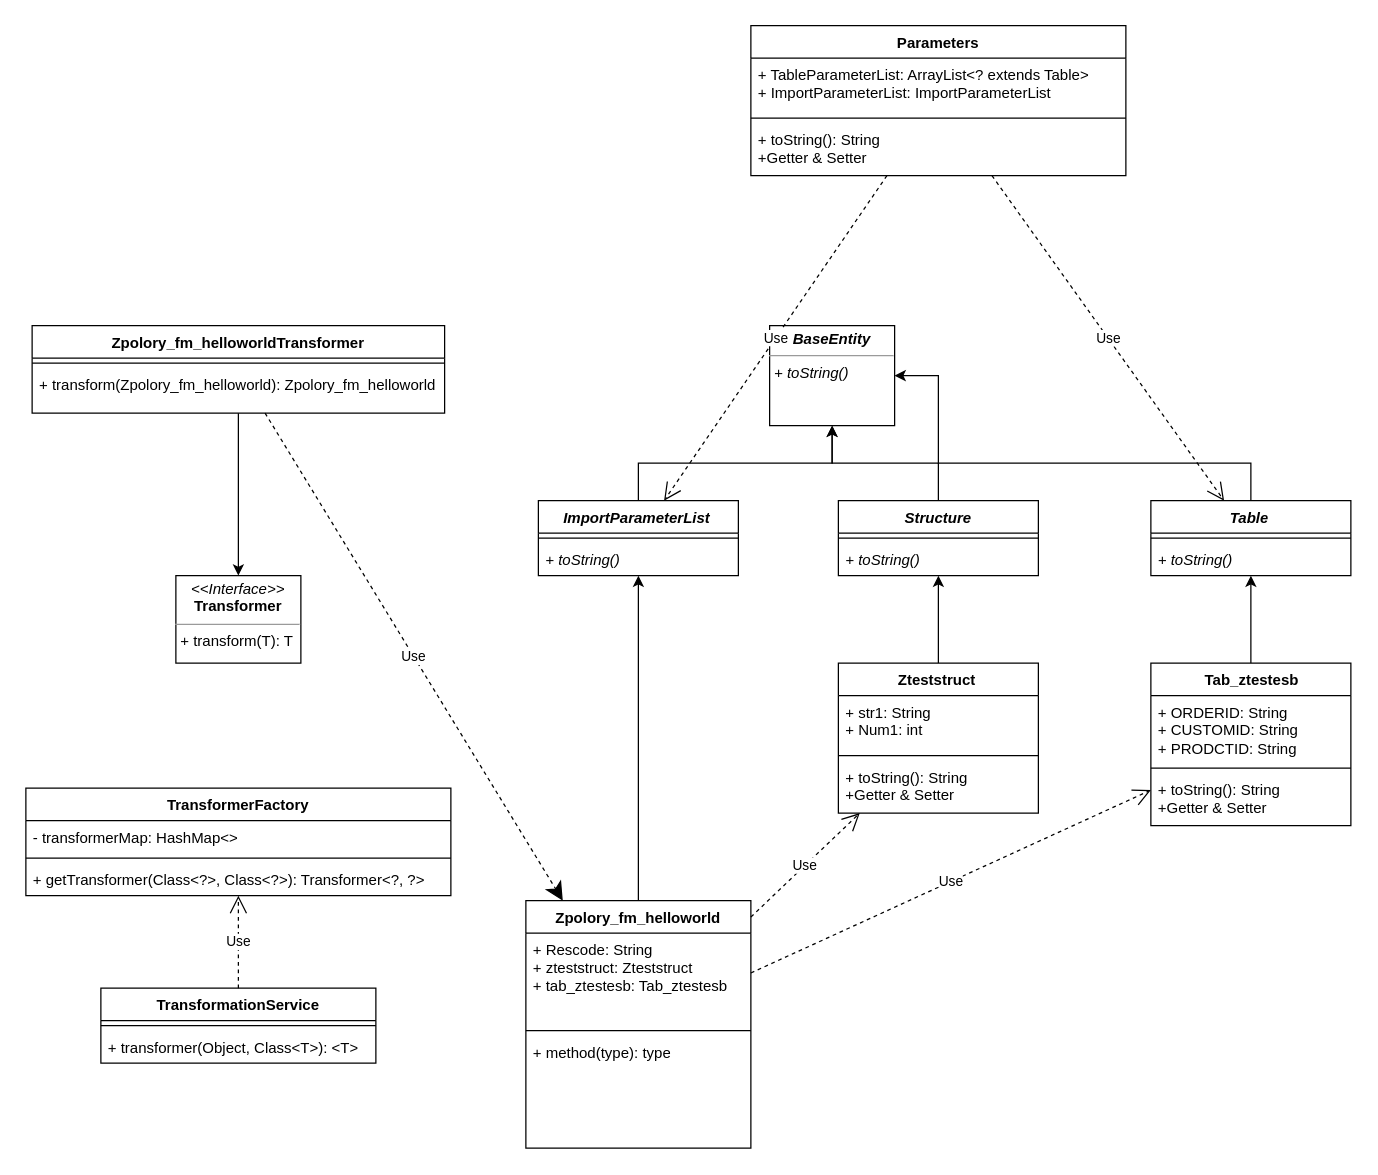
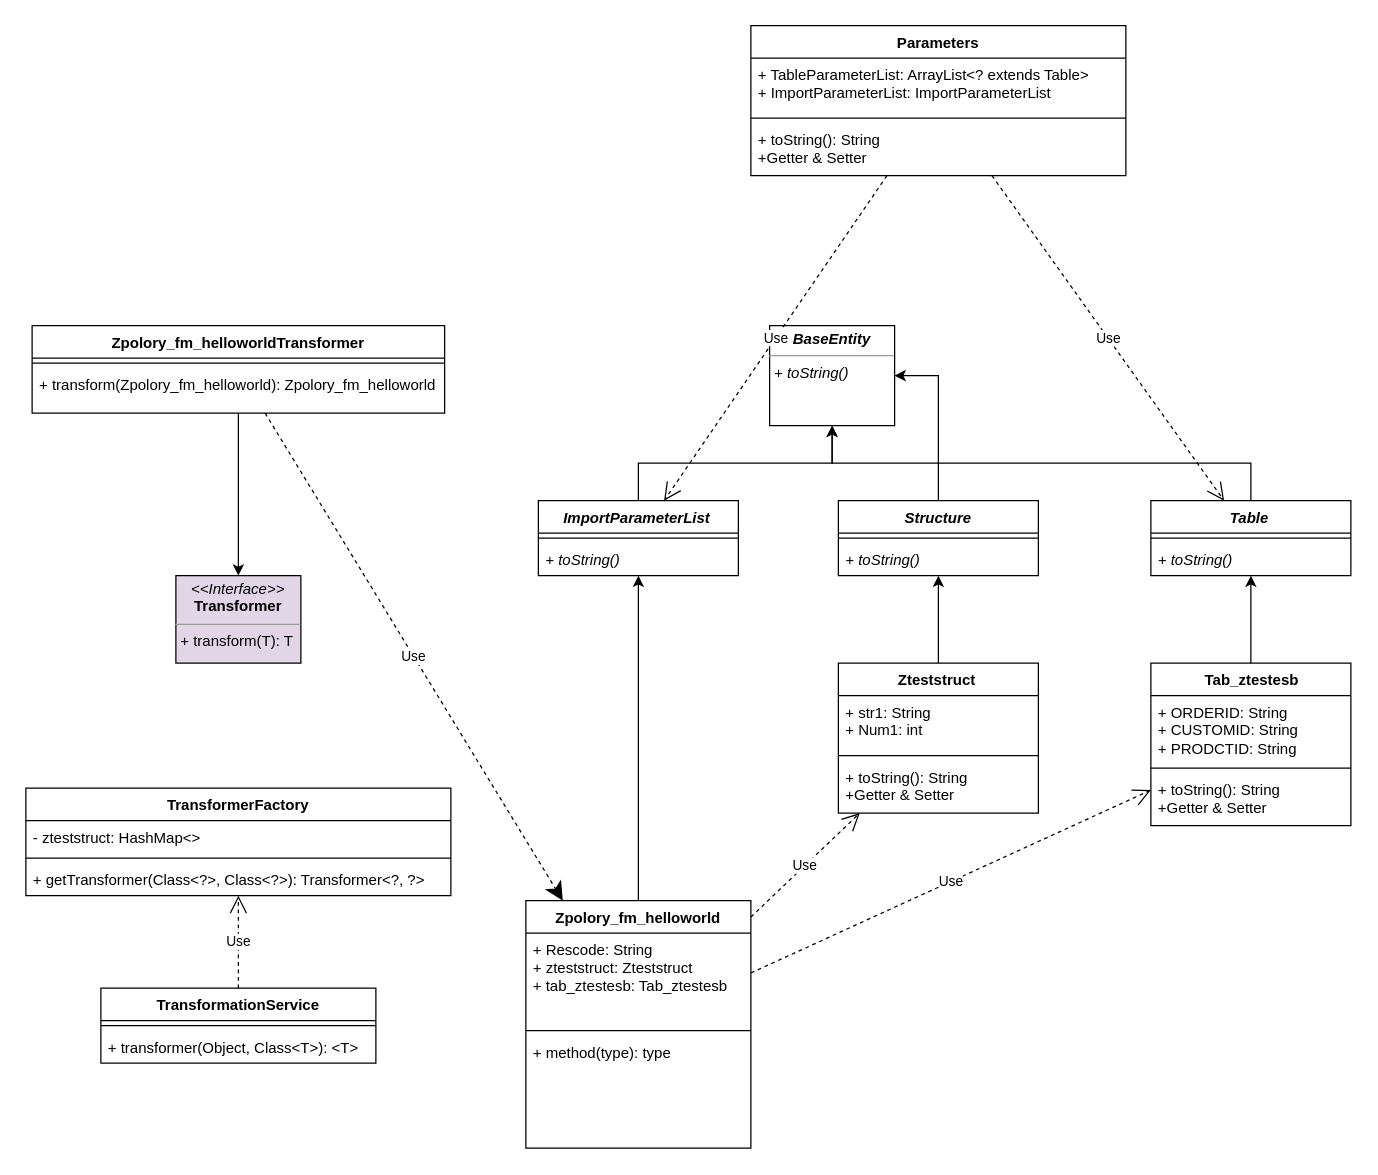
  <mxCell id="0" />
  <mxCell id="1" parent="0" />
  <mxCell id="2" value="&lt;p style=&quot;margin:0px;margin-top:4px;text-align:center;&quot;&gt;&lt;b style=&quot;background-color: initial;&quot;&gt;&lt;i&gt;BaseEntity&lt;/i&gt;&lt;/b&gt;&lt;/p&gt;&lt;hr size=&quot;1&quot;&gt;&lt;p style=&quot;margin:0px;margin-left:4px;&quot;&gt;&lt;/p&gt;&lt;p style=&quot;margin:0px;margin-left:4px;&quot;&gt;&lt;i style=&quot;background-color: initial;&quot;&gt;+ toString()&lt;/i&gt;&lt;/p&gt;" style="verticalAlign=top;align=left;overflow=fill;fontSize=12;fontFamily=Helvetica;html=1;whiteSpace=wrap;" vertex="1" parent="1"><mxGeometry x="615" y="260" width="100" height="80" as="geometry" /></mxCell>
  <mxCell id="3" style="edgeStyle=orthogonalEdgeStyle;rounded=0;orthogonalLoop=1;jettySize=auto;html=1;exitX=0.5;exitY=0;exitDx=0;exitDy=0;" edge="1" parent="1" source="4" target="2"><mxGeometry relative="1" as="geometry" /></mxCell>
  <mxCell id="4" value="&lt;i&gt;ImportParameterList&lt;/i&gt;&lt;span style=&quot;background-color:#ffffff;padding:0px 0px 0px 2px;&quot;&gt;&lt;/span&gt;" style="swimlane;fontStyle=1;align=center;verticalAlign=top;childLayout=stackLayout;horizontal=1;startSize=26;horizontalStack=0;resizeParent=1;resizeParentMax=0;resizeLast=0;collapsible=1;marginBottom=0;whiteSpace=wrap;html=1;" vertex="1" parent="1"><mxGeometry x="430" y="400" width="160" height="60" as="geometry" /></mxCell>
  <mxCell id="5" value="" style="line;strokeWidth=1;fillColor=none;align=left;verticalAlign=middle;spacingTop=-1;spacingLeft=3;spacingRight=3;rotatable=0;labelPosition=right;points=[];portConstraint=eastwest;strokeColor=inherit;" vertex="1" parent="4"><mxGeometry y="26" width="160" height="8" as="geometry" /></mxCell>
  <mxCell id="6" value="&lt;i style=&quot;border-color: var(--border-color); background-color: initial;&quot;&gt;+ toString()&lt;/i&gt;" style="text;strokeColor=none;fillColor=none;align=left;verticalAlign=top;spacingLeft=4;spacingRight=4;overflow=hidden;rotatable=0;points=[[0,0.5],[1,0.5]];portConstraint=eastwest;whiteSpace=wrap;html=1;" vertex="1" parent="4"><mxGeometry y="34" width="160" height="26" as="geometry" /></mxCell>
  <mxCell id="7" style="edgeStyle=orthogonalEdgeStyle;rounded=0;orthogonalLoop=1;jettySize=auto;html=1;" edge="1" parent="1" source="8" target="2"><mxGeometry relative="1" as="geometry"><Array as="points"><mxPoint x="1000" y="370" /><mxPoint x="750" y="370" /></Array></mxGeometry></mxCell>
  <mxCell id="8" value="&lt;i&gt;Table&lt;/i&gt;&lt;span style=&quot;background-color:#ffffff;padding:0px 0px 0px 2px;&quot;&gt;&lt;/span&gt;" style="swimlane;fontStyle=1;align=center;verticalAlign=top;childLayout=stackLayout;horizontal=1;startSize=26;horizontalStack=0;resizeParent=1;resizeParentMax=0;resizeLast=0;collapsible=1;marginBottom=0;whiteSpace=wrap;html=1;" vertex="1" parent="1"><mxGeometry x="920" y="400" width="160" height="60" as="geometry" /></mxCell>
  <mxCell id="9" value="" style="line;strokeWidth=1;fillColor=none;align=left;verticalAlign=middle;spacingTop=-1;spacingLeft=3;spacingRight=3;rotatable=0;labelPosition=right;points=[];portConstraint=eastwest;strokeColor=inherit;" vertex="1" parent="8"><mxGeometry y="26" width="160" height="8" as="geometry" /></mxCell>
  <mxCell id="10" value="&lt;i style=&quot;border-color: var(--border-color); background-color: initial;&quot;&gt;+ toString()&lt;/i&gt;" style="text;strokeColor=none;fillColor=none;align=left;verticalAlign=top;spacingLeft=4;spacingRight=4;overflow=hidden;rotatable=0;points=[[0,0.5],[1,0.5]];portConstraint=eastwest;whiteSpace=wrap;html=1;" vertex="1" parent="8"><mxGeometry y="34" width="160" height="26" as="geometry" /></mxCell>
  <mxCell id="11" style="edgeStyle=orthogonalEdgeStyle;rounded=0;orthogonalLoop=1;jettySize=auto;html=1;" edge="1" parent="1" source="12" target="4"><mxGeometry relative="1" as="geometry" /></mxCell>
  <mxCell id="12" value="Zpolory_fm_helloworld" style="swimlane;fontStyle=1;align=center;verticalAlign=top;childLayout=stackLayout;horizontal=1;startSize=26;horizontalStack=0;resizeParent=1;resizeParentMax=0;resizeLast=0;collapsible=1;marginBottom=0;whiteSpace=wrap;html=1;" vertex="1" parent="1"><mxGeometry x="420" y="720" width="180" height="198" as="geometry" /></mxCell>
  <mxCell id="13" value="+ Rescode: String&lt;br&gt;+ zteststruct: Zteststruct&lt;br&gt;+ tab_ztestesb: Tab_ztestesb" style="text;strokeColor=none;fillColor=none;align=left;verticalAlign=top;spacingLeft=4;spacingRight=4;overflow=hidden;rotatable=0;points=[[0,0.5],[1,0.5]];portConstraint=eastwest;whiteSpace=wrap;html=1;" vertex="1" parent="12"><mxGeometry y="26" width="180" height="74" as="geometry" /></mxCell>
  <mxCell id="14" value="" style="line;strokeWidth=1;fillColor=none;align=left;verticalAlign=middle;spacingTop=-1;spacingLeft=3;spacingRight=3;rotatable=0;labelPosition=right;points=[];portConstraint=eastwest;strokeColor=inherit;" vertex="1" parent="12"><mxGeometry y="100" width="180" height="8" as="geometry" /></mxCell>
  <mxCell id="15" value="+ method(type): type" style="text;strokeColor=none;fillColor=none;align=left;verticalAlign=top;spacingLeft=4;spacingRight=4;overflow=hidden;rotatable=0;points=[[0,0.5],[1,0.5]];portConstraint=eastwest;whiteSpace=wrap;html=1;" vertex="1" parent="12"><mxGeometry y="108" width="180" height="90" as="geometry" /></mxCell>
  <mxCell id="16" style="edgeStyle=orthogonalEdgeStyle;rounded=0;orthogonalLoop=1;jettySize=auto;html=1;" edge="1" parent="1" source="17" target="27"><mxGeometry relative="1" as="geometry" /></mxCell>
  <mxCell id="17" value="Zteststruct&lt;span style=&quot;background-color:#ffffff;padding:0px 0px 0px 2px;&quot;&gt;&lt;/span&gt;" style="swimlane;fontStyle=1;align=center;verticalAlign=top;childLayout=stackLayout;horizontal=1;startSize=26;horizontalStack=0;resizeParent=1;resizeParentMax=0;resizeLast=0;collapsible=1;marginBottom=0;whiteSpace=wrap;html=1;" vertex="1" parent="1"><mxGeometry x="670" y="530" width="160" height="120" as="geometry" /></mxCell>
  <mxCell id="18" value="+ str1: String&lt;br&gt;+ Num1: int" style="text;strokeColor=none;fillColor=none;align=left;verticalAlign=top;spacingLeft=4;spacingRight=4;overflow=hidden;rotatable=0;points=[[0,0.5],[1,0.5]];portConstraint=eastwest;whiteSpace=wrap;html=1;" vertex="1" parent="17"><mxGeometry y="26" width="160" height="44" as="geometry" /></mxCell>
  <mxCell id="19" value="" style="line;strokeWidth=1;fillColor=none;align=left;verticalAlign=middle;spacingTop=-1;spacingLeft=3;spacingRight=3;rotatable=0;labelPosition=right;points=[];portConstraint=eastwest;strokeColor=inherit;" vertex="1" parent="17"><mxGeometry y="70" width="160" height="8" as="geometry" /></mxCell>
  <mxCell id="20" value="&lt;span style=&quot;border-color: var(--border-color); background-color: initial;&quot;&gt;+ toString(): String&lt;br&gt;+Getter &amp;amp; Setter&lt;br&gt;&lt;/span&gt;" style="text;strokeColor=none;fillColor=none;align=left;verticalAlign=top;spacingLeft=4;spacingRight=4;overflow=hidden;rotatable=0;points=[[0,0.5],[1,0.5]];portConstraint=eastwest;whiteSpace=wrap;html=1;" vertex="1" parent="17"><mxGeometry y="78" width="160" height="42" as="geometry" /></mxCell>
  <mxCell id="21" style="edgeStyle=orthogonalEdgeStyle;rounded=0;orthogonalLoop=1;jettySize=auto;html=1;" edge="1" parent="1" source="22" target="8"><mxGeometry relative="1" as="geometry" /></mxCell>
  <mxCell id="22" value="&lt;span style=&quot;background-color:#ffffff;padding:0px 0px 0px 2px;&quot;&gt;&lt;/span&gt;Tab_ztestesb" style="swimlane;fontStyle=1;align=center;verticalAlign=top;childLayout=stackLayout;horizontal=1;startSize=26;horizontalStack=0;resizeParent=1;resizeParentMax=0;resizeLast=0;collapsible=1;marginBottom=0;whiteSpace=wrap;html=1;" vertex="1" parent="1"><mxGeometry x="920" y="530" width="160" height="130" as="geometry" /></mxCell>
  <mxCell id="23" value="+ ORDERID: String&lt;br&gt;+ CUSTOMID: String&lt;br&gt;+ PRODCTID: String" style="text;strokeColor=none;fillColor=none;align=left;verticalAlign=top;spacingLeft=4;spacingRight=4;overflow=hidden;rotatable=0;points=[[0,0.5],[1,0.5]];portConstraint=eastwest;whiteSpace=wrap;html=1;" vertex="1" parent="22"><mxGeometry y="26" width="160" height="54" as="geometry" /></mxCell>
  <mxCell id="24" value="" style="line;strokeWidth=1;fillColor=none;align=left;verticalAlign=middle;spacingTop=-1;spacingLeft=3;spacingRight=3;rotatable=0;labelPosition=right;points=[];portConstraint=eastwest;strokeColor=inherit;" vertex="1" parent="22"><mxGeometry y="80" width="160" height="8" as="geometry" /></mxCell>
  <mxCell id="25" value="&lt;span style=&quot;border-color: var(--border-color); background-color: initial;&quot;&gt;+ toString(): String&lt;br&gt;+Getter &amp;amp; Setter&lt;br&gt;&lt;/span&gt;" style="text;strokeColor=none;fillColor=none;align=left;verticalAlign=top;spacingLeft=4;spacingRight=4;overflow=hidden;rotatable=0;points=[[0,0.5],[1,0.5]];portConstraint=eastwest;whiteSpace=wrap;html=1;" vertex="1" parent="22"><mxGeometry y="88" width="160" height="42" as="geometry" /></mxCell>
  <mxCell id="26" style="edgeStyle=orthogonalEdgeStyle;rounded=0;orthogonalLoop=1;jettySize=auto;html=1;" edge="1" parent="1" source="27" target="2"><mxGeometry relative="1" as="geometry" /></mxCell>
  <mxCell id="27" value="&lt;i&gt;Structure&lt;/i&gt;" style="swimlane;fontStyle=1;align=center;verticalAlign=top;childLayout=stackLayout;horizontal=1;startSize=26;horizontalStack=0;resizeParent=1;resizeParentMax=0;resizeLast=0;collapsible=1;marginBottom=0;whiteSpace=wrap;html=1;" vertex="1" parent="1"><mxGeometry x="670" y="400" width="160" height="60" as="geometry" /></mxCell>
  <mxCell id="28" value="" style="line;strokeWidth=1;fillColor=none;align=left;verticalAlign=middle;spacingTop=-1;spacingLeft=3;spacingRight=3;rotatable=0;labelPosition=right;points=[];portConstraint=eastwest;strokeColor=inherit;" vertex="1" parent="27"><mxGeometry y="26" width="160" height="8" as="geometry" /></mxCell>
  <mxCell id="29" value="&lt;i style=&quot;border-color: var(--border-color); background-color: initial;&quot;&gt;+ toString()&lt;/i&gt;" style="text;strokeColor=none;fillColor=none;align=left;verticalAlign=top;spacingLeft=4;spacingRight=4;overflow=hidden;rotatable=0;points=[[0,0.5],[1,0.5]];portConstraint=eastwest;whiteSpace=wrap;html=1;" vertex="1" parent="27"><mxGeometry y="34" width="160" height="26" as="geometry" /></mxCell>
  <mxCell id="30" value="Use" style="endArrow=open;endSize=12;dashed=1;html=1;rounded=0;" edge="1" parent="1" source="12" target="17"><mxGeometry width="160" relative="1" as="geometry"><mxPoint x="786" y="583.587" as="sourcePoint" /><mxPoint x="860" y="570" as="targetPoint" /></mxGeometry></mxCell>
  <mxCell id="31" value="Use" style="endArrow=open;endSize=12;dashed=1;html=1;rounded=0;" edge="1" parent="1" source="12" target="22"><mxGeometry width="160" relative="1" as="geometry"><mxPoint x="786" y="583.587" as="sourcePoint" /><mxPoint x="650" y="579.587" as="targetPoint" /></mxGeometry></mxCell>
  <mxCell id="32" value="Parameters" style="swimlane;fontStyle=1;align=center;verticalAlign=top;childLayout=stackLayout;horizontal=1;startSize=26;horizontalStack=0;resizeParent=1;resizeParentMax=0;resizeLast=0;collapsible=1;marginBottom=0;whiteSpace=wrap;html=1;" vertex="1" parent="1"><mxGeometry x="600" y="20" width="300" height="120" as="geometry" /></mxCell>
  <mxCell id="33" value="+ TableParameterList: ArrayList&amp;lt;? extends Table&amp;gt;&lt;br&gt;+ ImportParameterList: ImportParameterList" style="text;strokeColor=none;fillColor=none;align=left;verticalAlign=top;spacingLeft=4;spacingRight=4;overflow=hidden;rotatable=0;points=[[0,0.5],[1,0.5]];portConstraint=eastwest;whiteSpace=wrap;html=1;" vertex="1" parent="32"><mxGeometry y="26" width="300" height="44" as="geometry" /></mxCell>
  <mxCell id="34" value="" style="line;strokeWidth=1;fillColor=none;align=left;verticalAlign=middle;spacingTop=-1;spacingLeft=3;spacingRight=3;rotatable=0;labelPosition=right;points=[];portConstraint=eastwest;strokeColor=inherit;" vertex="1" parent="32"><mxGeometry y="70" width="300" height="8" as="geometry" /></mxCell>
  <mxCell id="35" value="+ toString(): String&lt;br style=&quot;border-color: var(--border-color);&quot;&gt;+Getter &amp;amp; Setter" style="text;strokeColor=none;fillColor=none;align=left;verticalAlign=top;spacingLeft=4;spacingRight=4;overflow=hidden;rotatable=0;points=[[0,0.5],[1,0.5]];portConstraint=eastwest;whiteSpace=wrap;html=1;" vertex="1" parent="32"><mxGeometry y="78" width="300" height="42" as="geometry" /></mxCell>
  <mxCell id="36" value="Use" style="endArrow=open;endSize=12;dashed=1;html=1;rounded=0;" edge="1" parent="1" source="32" target="4"><mxGeometry width="160" relative="1" as="geometry"><mxPoint x="636" y="123.587" as="sourcePoint" /><mxPoint x="500" y="119.587" as="targetPoint" /></mxGeometry></mxCell>
  <mxCell id="37" value="Use" style="endArrow=open;endSize=12;dashed=1;html=1;rounded=0;jumpStyle=none;" edge="1" parent="1" source="32" target="8"><mxGeometry width="160" relative="1" as="geometry"><mxPoint x="999.5" y="-130" as="sourcePoint" /><mxPoint x="999.5" y="40" as="targetPoint" /></mxGeometry></mxCell>
- <mxCell id="38" value="&lt;p style=&quot;margin:0px;margin-top:4px;text-align:center;&quot;&gt;&lt;i&gt;&amp;lt;&amp;lt;Interface&amp;gt;&amp;gt;&lt;/i&gt;&lt;br&gt;&lt;b&gt;Transformer&lt;/b&gt;&lt;br&gt;&lt;/p&gt;&lt;hr size=&quot;1&quot;&gt;&lt;p style=&quot;margin:0px;margin-left:4px;&quot;&gt;&lt;/p&gt;&lt;p style=&quot;margin:0px;margin-left:4px;&quot;&gt;+ transform(T): T&lt;/p&gt;" style="verticalAlign=top;align=left;overflow=fill;fontSize=12;fontFamily=Helvetica;html=1;whiteSpace=wrap;" vertex="1" parent="1"><mxGeometry x="140" y="460" width="100" height="70" as="geometry" /></mxCell>
+ <mxCell id="38" value="&lt;p style=&quot;margin:0px;margin-top:4px;text-align:center;&quot;&gt;&lt;i&gt;&amp;lt;&amp;lt;Interface&amp;gt;&amp;gt;&lt;/i&gt;&lt;br&gt;&lt;b&gt;Transformer&lt;/b&gt;&lt;br&gt;&lt;/p&gt;&lt;hr size=&quot;1&quot;&gt;&lt;p style=&quot;margin:0px;margin-left:4px;&quot;&gt;&lt;/p&gt;&lt;p style=&quot;margin:0px;margin-left:4px;&quot;&gt;+ transform(T): T&lt;/p&gt;" style="verticalAlign=top;align=left;overflow=fill;fontSize=12;fontFamily=Helvetica;html=1;whiteSpace=wrap;fillColor=#e1d5e7;" vertex="1" parent="1"><mxGeometry x="140" y="460" width="100" height="70" as="geometry" /></mxCell>
  <mxCell id="39" style="edgeStyle=orthogonalEdgeStyle;rounded=0;orthogonalLoop=1;jettySize=auto;html=1;" edge="1" parent="1" source="40" target="38"><mxGeometry relative="1" as="geometry" /></mxCell>
  <mxCell id="40" value="Zpolory_fm_helloworldTransformer" style="swimlane;fontStyle=1;align=center;verticalAlign=top;childLayout=stackLayout;horizontal=1;startSize=26;horizontalStack=0;resizeParent=1;resizeParentMax=0;resizeLast=0;collapsible=1;marginBottom=0;whiteSpace=wrap;html=1;" vertex="1" parent="1"><mxGeometry x="25" y="260" width="330" height="70" as="geometry" /></mxCell>
  <mxCell id="41" value="" style="line;strokeWidth=1;fillColor=none;align=left;verticalAlign=middle;spacingTop=-1;spacingLeft=3;spacingRight=3;rotatable=0;labelPosition=right;points=[];portConstraint=eastwest;strokeColor=inherit;" vertex="1" parent="40"><mxGeometry y="26" width="330" height="8" as="geometry" /></mxCell>
  <mxCell id="42" value="+ transform(Zpolory_fm_helloworld):&amp;nbsp;Zpolory_fm_helloworld" style="text;strokeColor=none;fillColor=none;align=left;verticalAlign=top;spacingLeft=4;spacingRight=4;overflow=hidden;rotatable=0;points=[[0,0.5],[1,0.5]];portConstraint=eastwest;whiteSpace=wrap;html=1;" vertex="1" parent="40"><mxGeometry y="34" width="330" height="36" as="geometry" /></mxCell>
  <mxCell id="43" value="TransformationService" style="swimlane;fontStyle=1;align=center;verticalAlign=top;childLayout=stackLayout;horizontal=1;startSize=26;horizontalStack=0;resizeParent=1;resizeParentMax=0;resizeLast=0;collapsible=1;marginBottom=0;whiteSpace=wrap;html=1;" vertex="1" parent="1"><mxGeometry x="80" y="790" width="220" height="60" as="geometry" /></mxCell>
  <mxCell id="44" value="" style="line;strokeWidth=1;fillColor=none;align=left;verticalAlign=middle;spacingTop=-1;spacingLeft=3;spacingRight=3;rotatable=0;labelPosition=right;points=[];portConstraint=eastwest;strokeColor=inherit;" vertex="1" parent="43"><mxGeometry y="26" width="220" height="8" as="geometry" /></mxCell>
  <mxCell id="45" value="+ transformer(Object, Class&amp;lt;T&amp;gt;): &amp;lt;T&amp;gt;" style="text;strokeColor=none;fillColor=none;align=left;verticalAlign=top;spacingLeft=4;spacingRight=4;overflow=hidden;rotatable=0;points=[[0,0.5],[1,0.5]];portConstraint=eastwest;whiteSpace=wrap;html=1;" vertex="1" parent="43"><mxGeometry y="34" width="220" height="26" as="geometry" /></mxCell>
  <mxCell id="46" value="TransformerFactory" style="swimlane;fontStyle=1;align=center;verticalAlign=top;childLayout=stackLayout;horizontal=1;startSize=26;horizontalStack=0;resizeParent=1;resizeParentMax=0;resizeLast=0;collapsible=1;marginBottom=0;whiteSpace=wrap;html=1;" vertex="1" parent="1"><mxGeometry x="20" y="630" width="340" height="86" as="geometry" /></mxCell>
- <mxCell id="47" value="- transformerMap: HashMap&amp;lt;&amp;gt;" style="text;strokeColor=none;fillColor=none;align=left;verticalAlign=top;spacingLeft=4;spacingRight=4;overflow=hidden;rotatable=0;points=[[0,0.5],[1,0.5]];portConstraint=eastwest;whiteSpace=wrap;html=1;" vertex="1" parent="46"><mxGeometry y="26" width="340" height="26" as="geometry" /></mxCell>
+ <mxCell id="47" value="- zteststruct: HashMap&amp;lt;&amp;gt;" style="text;strokeColor=none;fillColor=none;align=left;verticalAlign=top;spacingLeft=4;spacingRight=4;overflow=hidden;rotatable=0;points=[[0,0.5],[1,0.5]];portConstraint=eastwest;whiteSpace=wrap;html=1;" vertex="1" parent="46"><mxGeometry y="26" width="340" height="26" as="geometry" /></mxCell>
  <mxCell id="48" value="" style="line;strokeWidth=1;fillColor=none;align=left;verticalAlign=middle;spacingTop=-1;spacingLeft=3;spacingRight=3;rotatable=0;labelPosition=right;points=[];portConstraint=eastwest;strokeColor=inherit;" vertex="1" parent="46"><mxGeometry y="52" width="340" height="8" as="geometry" /></mxCell>
  <mxCell id="49" value="+ getTransformer(Class&amp;lt;?&amp;gt;, Class&amp;lt;?&amp;gt;): Transformer&amp;lt;?, ?&amp;gt;" style="text;strokeColor=none;fillColor=none;align=left;verticalAlign=top;spacingLeft=4;spacingRight=4;overflow=hidden;rotatable=0;points=[[0,0.5],[1,0.5]];portConstraint=eastwest;whiteSpace=wrap;html=1;" vertex="1" parent="46"><mxGeometry y="60" width="340" height="26" as="geometry" /></mxCell>
  <mxCell id="50" value="Use" style="endArrow=open;endSize=12;dashed=1;html=1;rounded=0;" edge="1" parent="1" source="43" target="46"><mxGeometry width="160" relative="1" as="geometry"><mxPoint x="576" y="603.587" as="sourcePoint" /><mxPoint x="440" y="599.587" as="targetPoint" /></mxGeometry></mxCell>
  <mxCell id="51" value="Use" style="endArrow=classic;endSize=12;dashed=1;html=1;rounded=0;" edge="1" parent="1" source="40" target="12"><mxGeometry width="160" relative="1" as="geometry"><mxPoint x="586" y="553.587" as="sourcePoint" /><mxPoint x="450" y="549.587" as="targetPoint" /></mxGeometry></mxCell>
